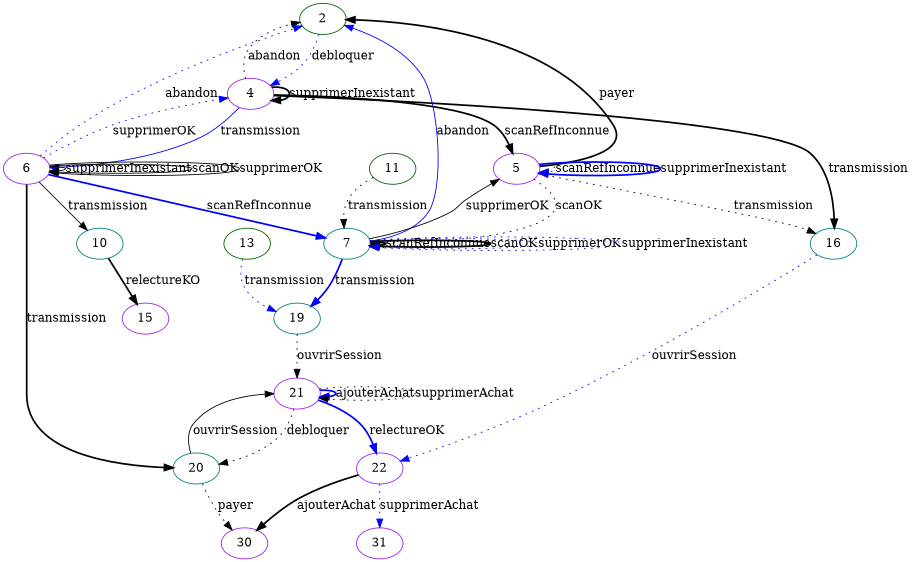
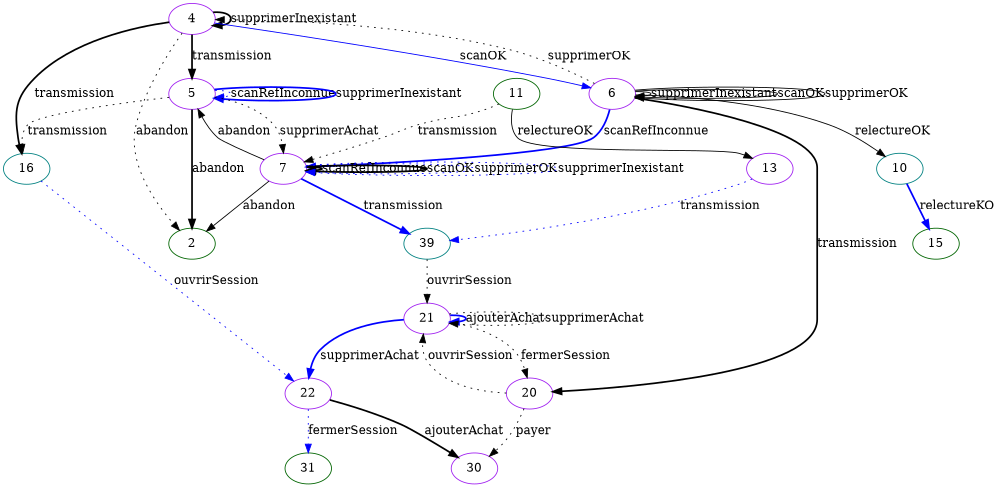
  digraph {
    node [color=purple]
    edge [color=black style=dotted]
    n1 [color=darkgreen label=2]
    4
    5
    6
    16 [color=teal]
-   7 [color=teal]
-   20 [color=teal]
+   7
+   20
    10 [color=teal]
    22
-   19 [color=teal]
+   19 [color=teal label=39]
    21
    11 [color=darkgreen]
-   13 [color=darkgreen]
+   13
    30
-   15
-   31
-   n1 -> 4 [color=blue label=debloquer]
+   15 [color=darkgreen]
+   31 [color=darkgreen]
    4 -> n1 [label=abandon]
    4 -> 4 [label=supprimerInexistant style=bold]
-   4 -> 5 [label=scanRefInconnue style=bold]
-   4 -> 6 [color=blue label=transmission style=solid]
+   4 -> 5 [label=transmission style=bold]
+   4 -> 6 [color=blue label=scanOK style=solid]
    4 -> 16 [label=transmission style=bold]
-   5 -> n1 [label=payer style=bold]
+   5 -> n1 [label=abandon style=bold]
    5 -> 5 [color=blue label=scanRefInconnue]
    5 -> 5 [color=blue label=supprimerInexistant style=bold]
    5 -> 16 [label=transmission]
-   5 -> 7 [label=scanOK]
-   6 -> n1 [color=blue label=abandon]
-   6 -> 4 [color=blue label=supprimerOK]
+   5 -> 7 [label=supprimerAchat]
+   6 -> 4 [label=supprimerOK]
    6 -> 6 [label=supprimerInexistant style=solid]
    6 -> 6 [label=scanOK style=solid]
    6 -> 6 [label=supprimerOK style=solid]
    6 -> 7 [color=blue label=scanRefInconnue style=bold]
    6 -> 20 [label=transmission style=bold]
-   6 -> 10 [label=transmission style=solid]
+   6 -> 10 [label=relectureOK style=solid]
    16 -> 22 [color=blue label=ouvrirSession]
-   7 -> n1 [color=blue label=abandon style=solid]
-   7 -> 5 [label=supprimerOK style=solid]
+   7 -> n1 [label=abandon style=solid]
+   7 -> 5 [label=abandon style=solid]
    7 -> 7 [label=scanRefInconnue style=bold]
    7 -> 7 [label=scanOK style=bold]
    7 -> 7 [color=blue label=supprimerOK]
    7 -> 7 [color=blue label=supprimerInexistant]
    7 -> 19 [color=blue label=transmission style=bold]
-   20 -> 21 [label=ouvrirSession style=solid]
+   20 -> 21 [label=ouvrirSession]
    20 -> 30 [label=payer]
-   10 -> 15 [label=relectureKO style=bold]
+   10 -> 15 [color=blue label=relectureKO style=bold]
    22 -> 30 [label=ajouterAchat style=bold]
-   22 -> 31 [color=blue label=supprimerAchat]
+   22 -> 31 [color=blue label=fermerSession]
    19 -> 21 [label=ouvrirSession]
-   21 -> 20 [label=debloquer]
-   21 -> 22 [color=blue label=relectureOK style=bold]
+   21 -> 20 [label=fermerSession]
+   21 -> 22 [color=blue label=supprimerAchat style=bold]
    21 -> 21 [color=blue label=ajouterAchat style=bold]
    21 -> 21 [label=supprimerAchat]
    11 -> 7 [label=transmission]
+   11 -> 13 [label=relectureOK style=solid]
    13 -> 19 [color=blue label=transmission]
  }
